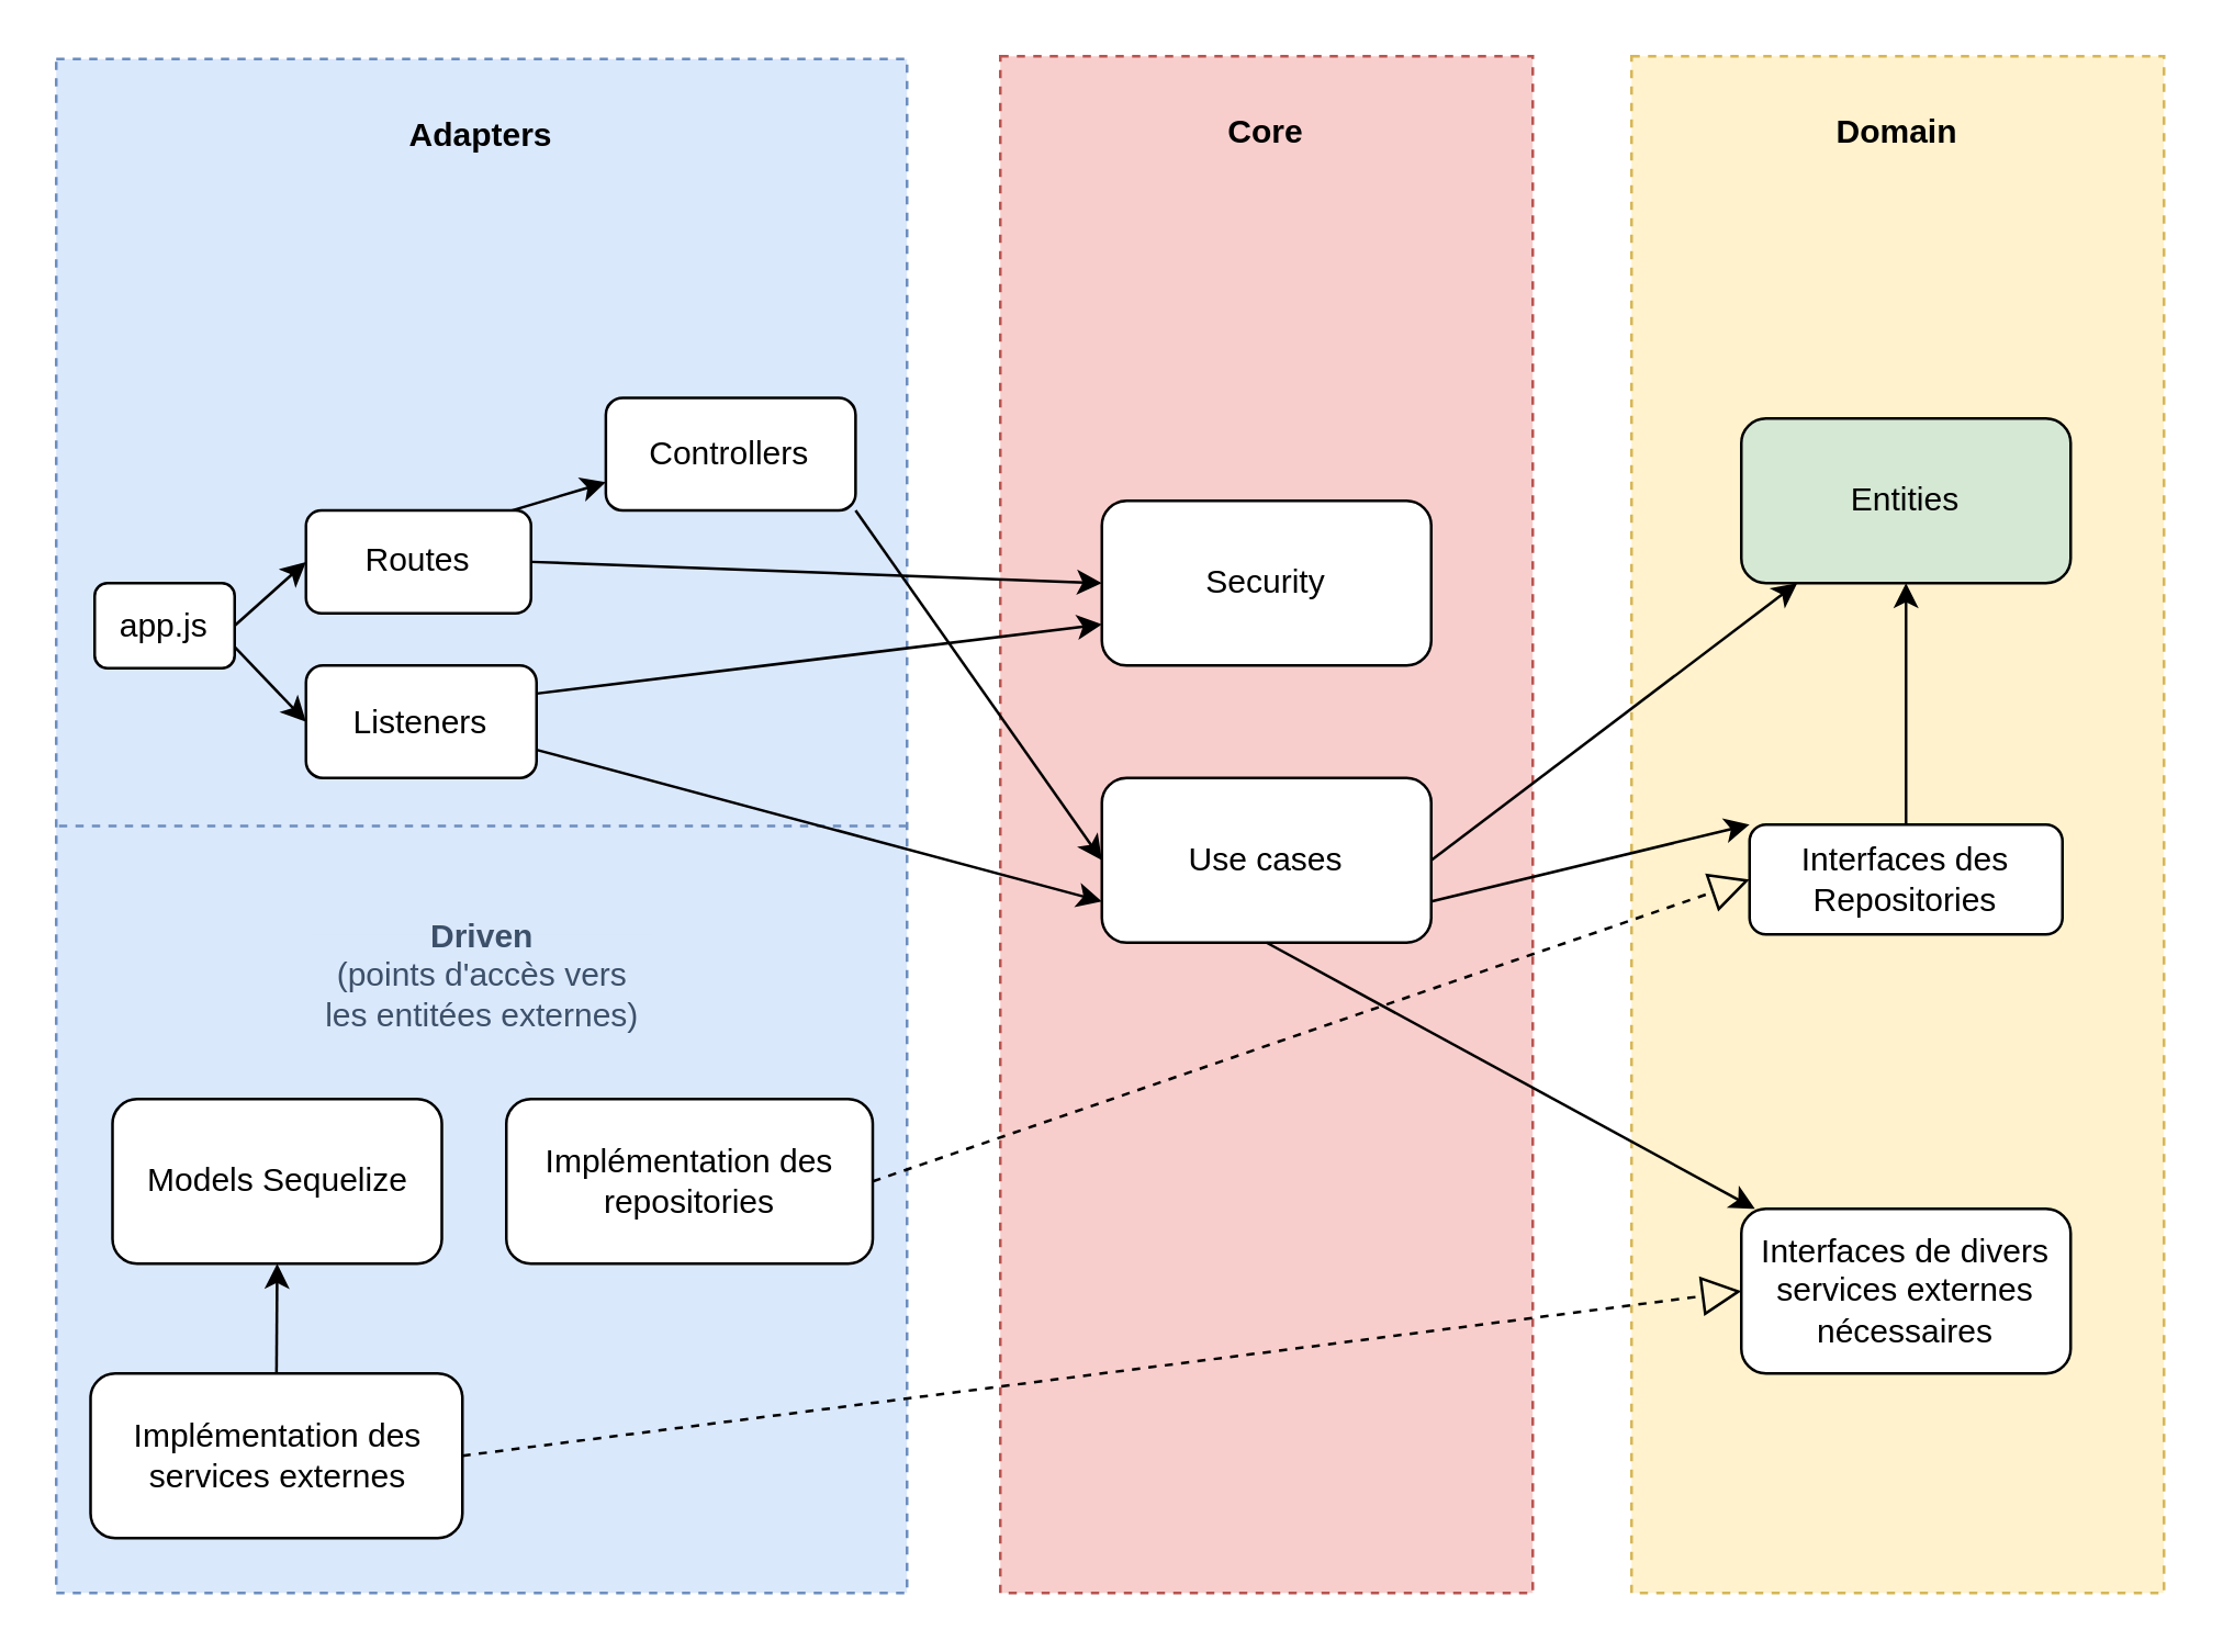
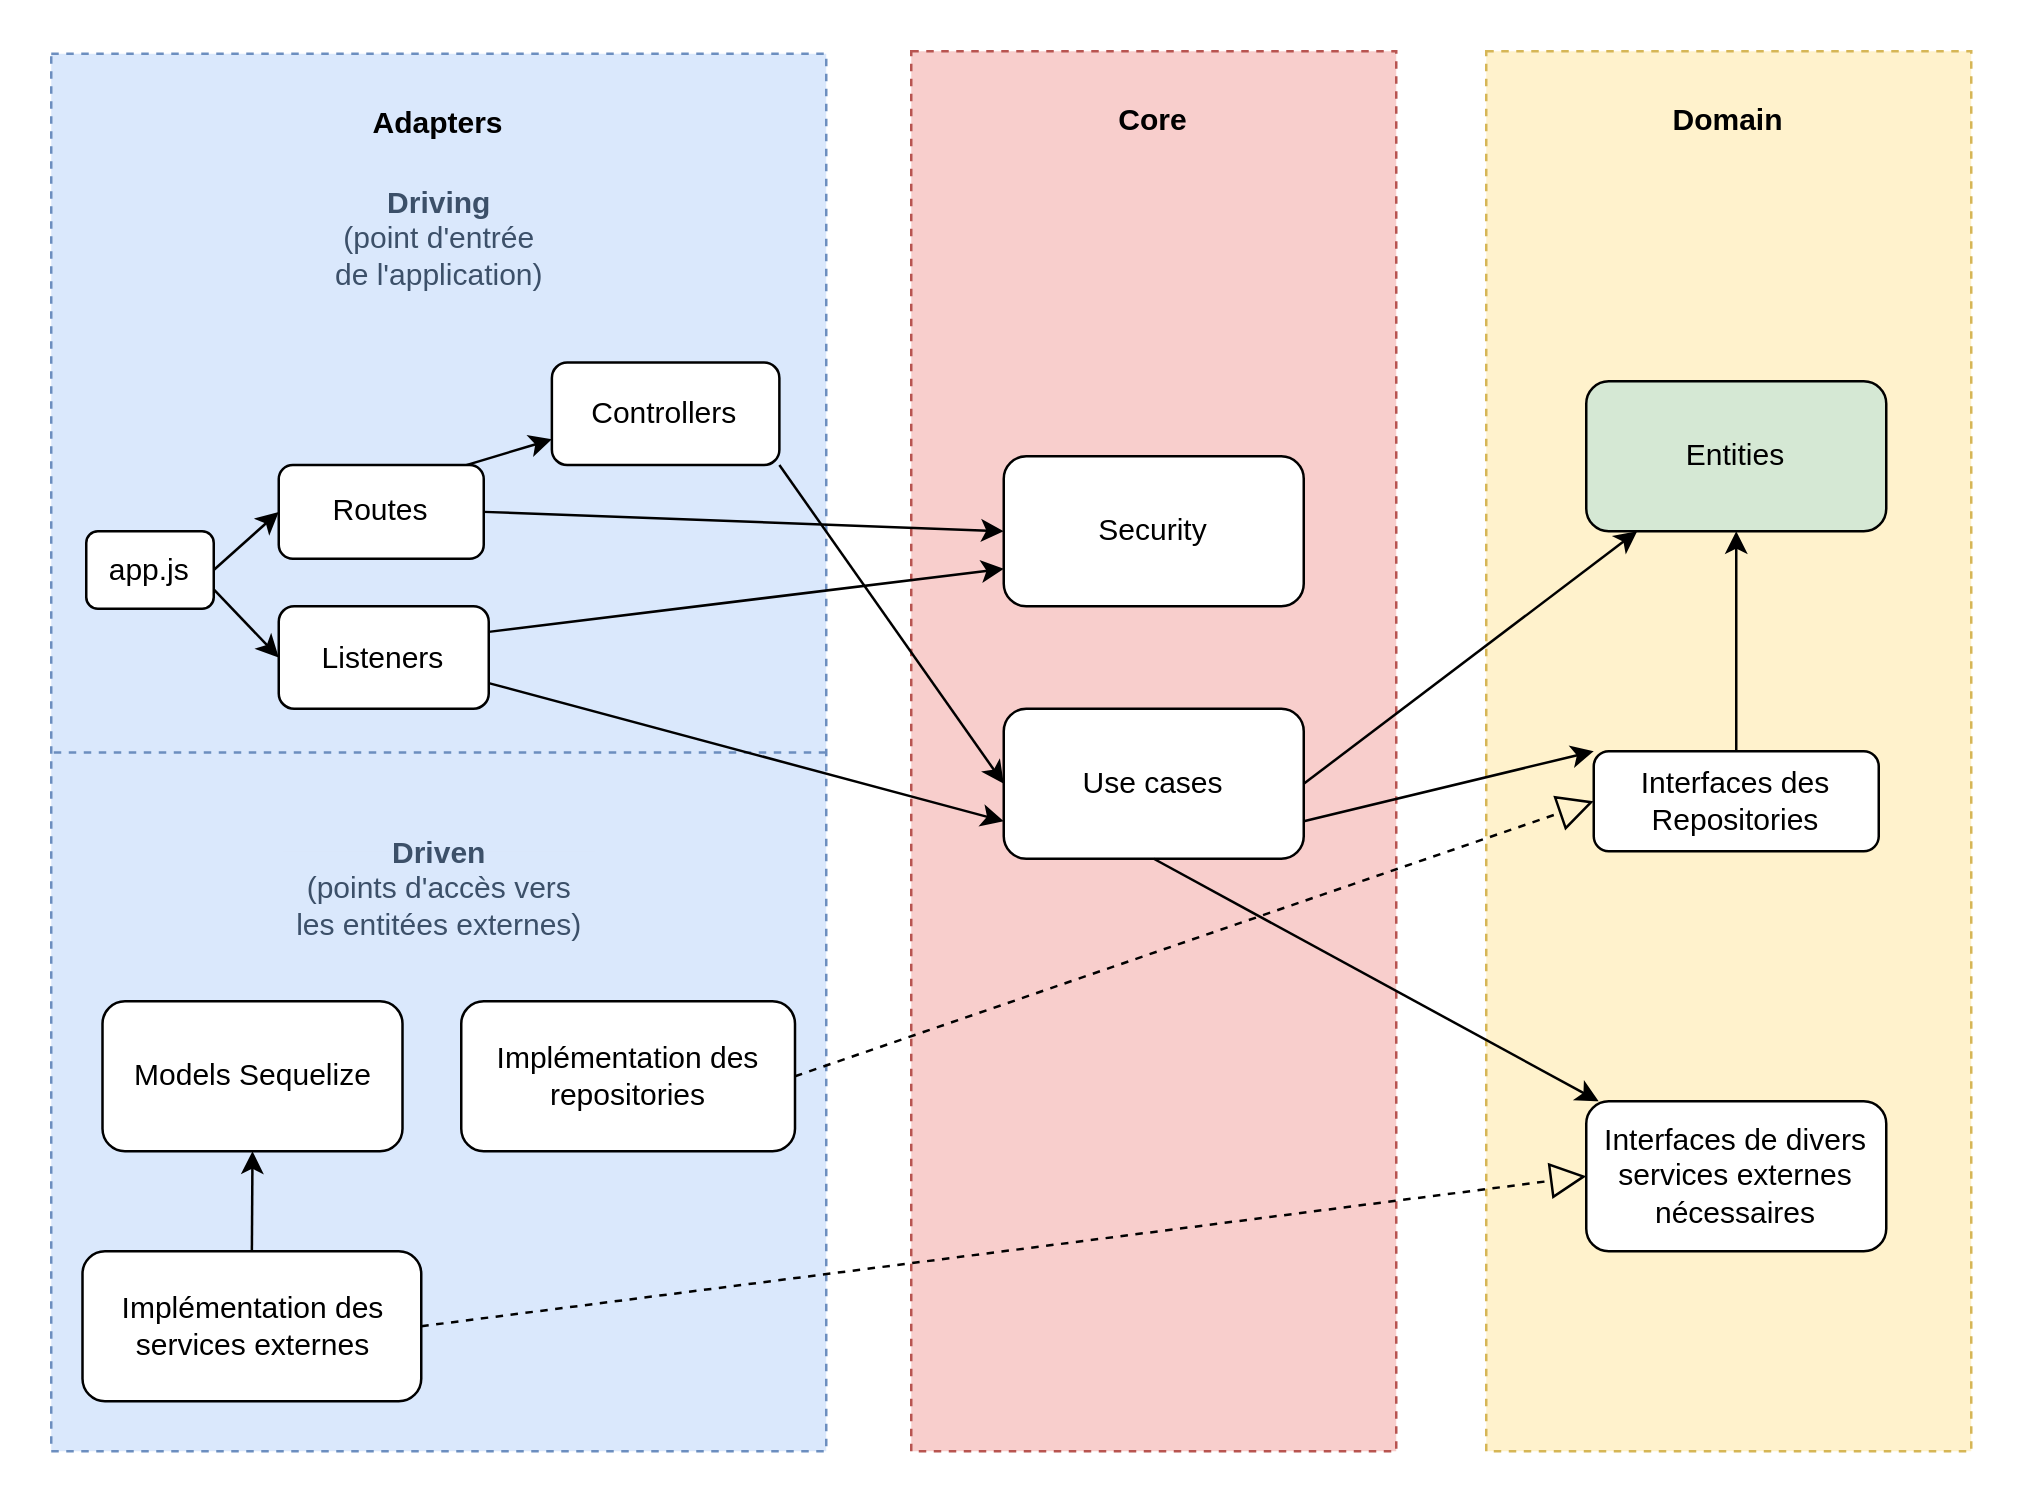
  <mxCell id="0" />
  <mxCell id="1" parent="0" />
  <mxCell id="2" value="&lt;br&gt;&lt;div&gt;&lt;b&gt;Domain&lt;/b&gt;&lt;/div&gt;&lt;br&gt;" style="rounded=0;whiteSpace=wrap;html=1;dashed=1;fillColor=#fff2cc;strokeColor=#d6b656;verticalAlign=top;" vertex="1" parent="1"><mxGeometry x="594" y="20" width="194" height="560" as="geometry" /></mxCell>
  <mxCell id="3" value="&lt;br&gt;&lt;div&gt;&lt;b&gt;Adapters&lt;/b&gt;&lt;/div&gt;" style="rounded=0;whiteSpace=wrap;html=1;dashed=1;fillColor=#dae8fc;strokeColor=#6c8ebf;verticalAlign=top;" vertex="1" parent="1"><mxGeometry x="20" y="21" width="310" height="559" as="geometry" /></mxCell>
  <mxCell id="4" value="app.js" style="rounded=1;whiteSpace=wrap;html=1;" vertex="1" parent="1"><mxGeometry x="34" y="212" width="51" height="31" as="geometry" /></mxCell>
  <mxCell id="5" value="Implémentation des services externes" style="rounded=1;whiteSpace=wrap;html=1;" vertex="1" parent="1"><mxGeometry x="32.5" y="500" width="135.5" height="60" as="geometry" /></mxCell>
  <mxCell id="6" value="Models Sequelize" style="rounded=1;whiteSpace=wrap;html=1;" vertex="1" parent="1"><mxGeometry x="40.5" y="400" width="120" height="60" as="geometry" /></mxCell>
  <mxCell id="7" style="edgeStyle=none;rounded=0;orthogonalLoop=1;jettySize=auto;html=1;exitX=0.5;exitY=0;exitDx=0;exitDy=0;entryX=0.5;entryY=1;entryDx=0;entryDy=0;" edge="1" parent="1" source="5" target="6"><mxGeometry relative="1" as="geometry" /></mxCell>
  <mxCell id="8" value="&lt;div&gt;Implémentation des &lt;br&gt;&lt;/div&gt;&lt;div&gt;repositories&lt;/div&gt;" style="rounded=1;whiteSpace=wrap;html=1;" vertex="1" parent="1"><mxGeometry x="184" y="400" width="133.5" height="60" as="geometry" /></mxCell>
  <mxCell id="9" value="Controllers" style="rounded=1;whiteSpace=wrap;html=1;" vertex="1" parent="1"><mxGeometry x="220.25" y="144.5" width="91" height="41" as="geometry" /></mxCell>
  <mxCell id="10" style="edgeStyle=none;rounded=0;orthogonalLoop=1;jettySize=auto;html=1;entryX=0;entryY=0.75;entryDx=0;entryDy=0;exitX=0.854;exitY=0.041;exitDx=0;exitDy=0;exitPerimeter=0;" edge="1" parent="1" source="11" target="9"><mxGeometry relative="1" as="geometry"><mxPoint x="184" y="152" as="sourcePoint" /></mxGeometry></mxCell>
  <mxCell id="11" value="Routes" style="rounded=1;whiteSpace=wrap;html=1;" vertex="1" parent="1"><mxGeometry x="111" y="185.5" width="82" height="37.5" as="geometry" /></mxCell>
  <mxCell id="12" style="rounded=0;orthogonalLoop=1;jettySize=auto;html=1;exitX=1;exitY=0.5;exitDx=0;exitDy=0;entryX=0;entryY=0.5;entryDx=0;entryDy=0;" edge="1" parent="1" source="4" target="11"><mxGeometry relative="1" as="geometry" /></mxCell>
  <mxCell id="13" value="" style="endArrow=none;html=1;rounded=0;entryX=0;entryY=0.5;entryDx=0;entryDy=0;dashed=1;fillColor=#dae8fc;strokeColor=#6c8ebf;exitX=1;exitY=0.5;exitDx=0;exitDy=0;" edge="1" parent="1" source="3" target="3"><mxGeometry width="50" height="50" relative="1" as="geometry"><mxPoint x="324" y="306" as="sourcePoint" /><mxPoint x="20.44" y="306.498" as="targetPoint" /></mxGeometry></mxCell>
+ <mxCell id="14" value="&lt;div&gt;Driving&lt;/div&gt;&lt;div&gt;&lt;span style=&quot;font-weight: normal;&quot;&gt;(point d'entrée de l'application)&lt;/span&gt;&lt;br&gt;&lt;/div&gt;" style="text;html=1;strokeColor=none;fillColor=none;align=center;verticalAlign=middle;whiteSpace=wrap;rounded=0;fontColor=#3C5069;fontStyle=1" vertex="1" parent="1"><mxGeometry x="129.75" y="80" width="90.5" height="30" as="geometry" /></mxCell>
  <mxCell id="15" value="&lt;div&gt;Driven&lt;/div&gt;&lt;div&gt;&lt;span style=&quot;font-weight: normal;&quot;&gt;(points d'accès vers les entitées externes)&lt;/span&gt; &lt;br&gt;&lt;/div&gt;" style="text;html=1;strokeColor=none;fillColor=#dae8fc;align=center;verticalAlign=middle;whiteSpace=wrap;rounded=0;fontColor=#3C5069;fontStyle=1" vertex="1" parent="1"><mxGeometry x="112.5" y="340" width="125" height="30" as="geometry" /></mxCell>
  <mxCell id="16" value="Listeners" style="rounded=1;whiteSpace=wrap;html=1;" vertex="1" parent="1"><mxGeometry x="111" y="242" width="84" height="41" as="geometry" /></mxCell>
  <mxCell id="17" style="rounded=0;orthogonalLoop=1;jettySize=auto;html=1;exitX=1;exitY=0.75;exitDx=0;exitDy=0;entryX=0;entryY=0.5;entryDx=0;entryDy=0;" edge="1" parent="1" source="4" target="16"><mxGeometry relative="1" as="geometry"><mxPoint x="76.75" y="160.25" as="sourcePoint" /><mxPoint x="124" y="160.25" as="targetPoint" /></mxGeometry></mxCell>
  <mxCell id="18" value="&lt;br&gt;&lt;div&gt;&lt;b&gt;Core&lt;br&gt;&lt;/b&gt;&lt;/div&gt;&lt;br&gt;" style="rounded=0;whiteSpace=wrap;html=1;dashed=1;fillColor=#f8cecc;strokeColor=#b85450;verticalAlign=top;" vertex="1" parent="1"><mxGeometry x="364" y="20" width="194" height="560" as="geometry" /></mxCell>
  <mxCell id="19" value="Security" style="rounded=1;whiteSpace=wrap;html=1;" vertex="1" parent="1"><mxGeometry x="401" y="182" width="120" height="60" as="geometry" /></mxCell>
  <mxCell id="20" style="edgeStyle=none;rounded=0;orthogonalLoop=1;jettySize=auto;html=1;exitX=1;exitY=0.5;exitDx=0;exitDy=0;entryX=0;entryY=0.5;entryDx=0;entryDy=0;" edge="1" parent="1" source="11" target="19"><mxGeometry relative="1" as="geometry" /></mxCell>
  <mxCell id="21" style="edgeStyle=none;rounded=0;orthogonalLoop=1;jettySize=auto;html=1;exitX=1;exitY=0.25;exitDx=0;exitDy=0;entryX=0;entryY=0.75;entryDx=0;entryDy=0;" edge="1" parent="1" source="16" target="19"><mxGeometry relative="1" as="geometry" /></mxCell>
  <mxCell id="22" value="&lt;div&gt;Use cases&lt;/div&gt;" style="rounded=1;whiteSpace=wrap;html=1;" vertex="1" parent="1"><mxGeometry x="401" y="283" width="120" height="60" as="geometry" /></mxCell>
  <mxCell id="23" style="edgeStyle=none;rounded=0;orthogonalLoop=1;jettySize=auto;html=1;exitX=1;exitY=1;exitDx=0;exitDy=0;entryX=0;entryY=0.5;entryDx=0;entryDy=0;" edge="1" parent="1" source="9" target="22"><mxGeometry relative="1" as="geometry" /></mxCell>
  <mxCell id="24" style="rounded=0;orthogonalLoop=1;jettySize=auto;html=1;exitX=1;exitY=0.75;exitDx=0;exitDy=0;entryX=0;entryY=0.75;entryDx=0;entryDy=0;" edge="1" parent="1" source="16" target="22"><mxGeometry relative="1" as="geometry"><mxPoint x="644" y="280" as="targetPoint" /></mxGeometry></mxCell>
  <mxCell id="25" value="Interfaces de divers services externes nécessaires" style="rounded=1;whiteSpace=wrap;html=1;" vertex="1" parent="1"><mxGeometry x="634" y="440" width="120" height="60" as="geometry" /></mxCell>
  <mxCell id="26" value="" style="endArrow=block;dashed=1;endFill=0;endSize=12;html=1;rounded=0;entryX=0;entryY=0.5;entryDx=0;entryDy=0;exitX=1;exitY=0.5;exitDx=0;exitDy=0;" edge="1" parent="1" source="5" target="25"><mxGeometry width="160" relative="1" as="geometry"><mxPoint x="-174" y="350" as="sourcePoint" /><mxPoint x="-14" y="350" as="targetPoint" /></mxGeometry></mxCell>
  <mxCell id="27" style="edgeStyle=none;rounded=0;orthogonalLoop=1;jettySize=auto;html=1;exitX=0.5;exitY=1;exitDx=0;exitDy=0;" edge="1" parent="1" source="22" target="25"><mxGeometry relative="1" as="geometry" /></mxCell>
  <mxCell id="28" value="&lt;div&gt;Entities&lt;/div&gt;" style="rounded=1;whiteSpace=wrap;html=1;fillColor=#d5e8d4;" vertex="1" parent="1"><mxGeometry x="634" y="152" width="120" height="60" as="geometry" /></mxCell>
  <mxCell id="29" style="edgeStyle=none;rounded=0;orthogonalLoop=1;jettySize=auto;html=1;exitX=1;exitY=0.5;exitDx=0;exitDy=0;" edge="1" parent="1" source="22" target="28"><mxGeometry relative="1" as="geometry" /></mxCell>
  <mxCell id="30" style="edgeStyle=none;rounded=0;orthogonalLoop=1;jettySize=auto;html=1;entryX=0.5;entryY=1;entryDx=0;entryDy=0;startArrow=none;" edge="1" parent="1" source="31" target="28"><mxGeometry relative="1" as="geometry" /></mxCell>
  <mxCell id="31" value="Interfaces des&lt;br&gt;&lt;div&gt;Repositories&lt;/div&gt;" style="rounded=1;whiteSpace=wrap;html=1;" vertex="1" parent="1"><mxGeometry x="637" y="300" width="114" height="40" as="geometry" /></mxCell>
  <mxCell id="32" style="rounded=0;orthogonalLoop=1;jettySize=auto;html=1;exitX=1;exitY=0.75;exitDx=0;exitDy=0;entryX=0;entryY=0;entryDx=0;entryDy=0;" edge="1" parent="1" source="22" target="31"><mxGeometry relative="1" as="geometry" /></mxCell>
  <mxCell id="33" value="" style="endArrow=block;dashed=1;endFill=0;endSize=12;html=1;rounded=0;entryX=0;entryY=0.5;entryDx=0;entryDy=0;exitX=1;exitY=0.5;exitDx=0;exitDy=0;" edge="1" parent="1" source="8" target="31"><mxGeometry width="160" relative="1" as="geometry"><mxPoint x="177.5" y="418.5" as="sourcePoint" /><mxPoint x="479" y="418.5" as="targetPoint" /></mxGeometry></mxCell>
